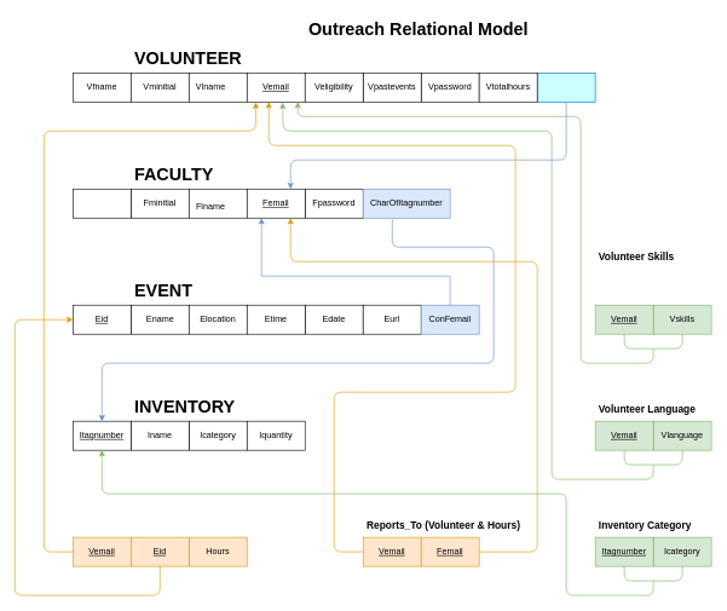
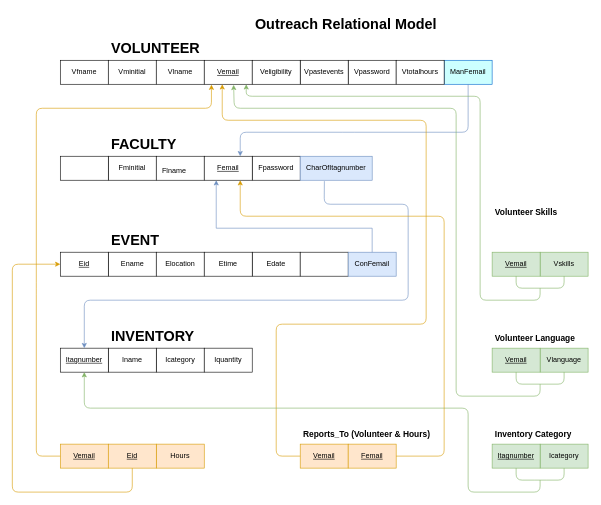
  <mxCell id="0" />
  <mxCell id="1" parent="0" />
  <mxCell id="2" value="" style="rounded=0;whiteSpace=wrap;html=1;" parent="1" vertex="1"><mxGeometry x="260" y="580" width="80" height="40" as="geometry" /></mxCell>
  <mxCell id="3" value="" style="rounded=0;whiteSpace=wrap;html=1;" parent="1" vertex="1"><mxGeometry x="100" y="100" width="80" height="40" as="geometry" /></mxCell>
  <mxCell id="4" value="&lt;h1&gt;VOLUNTEER&lt;/h1&gt;" style="text;html=1;strokeColor=none;fillColor=none;spacing=5;spacingTop=-20;whiteSpace=wrap;overflow=hidden;rounded=0;" parent="1" vertex="1"><mxGeometry x="180" y="60" width="160" height="40" as="geometry" /></mxCell>
  <mxCell id="5" value="Vfname" style="text;html=1;strokeColor=none;fillColor=none;align=center;verticalAlign=middle;whiteSpace=wrap;rounded=0;" parent="1" vertex="1"><mxGeometry x="120" y="110" width="40" height="20" as="geometry" /></mxCell>
  <mxCell id="6" value="" style="rounded=0;whiteSpace=wrap;html=1;" parent="1" vertex="1"><mxGeometry x="180" y="100" width="80" height="40" as="geometry" /></mxCell>
  <mxCell id="7" value="" style="rounded=0;whiteSpace=wrap;html=1;" parent="1" vertex="1"><mxGeometry x="580" y="100" width="80" height="40" as="geometry" /></mxCell>
  <mxCell id="8" value="" style="rounded=0;whiteSpace=wrap;html=1;strokeColor=#0066CC;fillColor=#CCFFFF;" parent="1" vertex="1"><mxGeometry x="740" y="100" width="80" height="40" as="geometry" /></mxCell>
  <mxCell id="9" value="" style="rounded=0;whiteSpace=wrap;html=1;" parent="1" vertex="1"><mxGeometry x="260" y="100" width="80" height="40" as="geometry" /></mxCell>
  <mxCell id="10" value="" style="rounded=0;whiteSpace=wrap;html=1;" parent="1" vertex="1"><mxGeometry x="660" y="100" width="80" height="40" as="geometry" /></mxCell>
  <mxCell id="11" value="" style="rounded=0;whiteSpace=wrap;html=1;" parent="1" vertex="1"><mxGeometry x="500" y="100" width="80" height="40" as="geometry" /></mxCell>
  <mxCell id="12" value="" style="rounded=0;whiteSpace=wrap;html=1;" parent="1" vertex="1"><mxGeometry x="340" y="100" width="80" height="40" as="geometry" /></mxCell>
  <mxCell id="13" value="" style="rounded=0;whiteSpace=wrap;html=1;" parent="1" vertex="1"><mxGeometry x="420" y="100" width="80" height="40" as="geometry" /></mxCell>
  <mxCell id="14" value="Vminitial" style="text;html=1;strokeColor=none;fillColor=none;align=center;verticalAlign=middle;whiteSpace=wrap;rounded=0;" parent="1" vertex="1"><mxGeometry x="200" y="110" width="40" height="20" as="geometry" /></mxCell>
- <mxCell id="15" value="Vlname" style="text;html=1;strokeColor=none;fillColor=none;align=center;verticalAlign=middle;whiteSpace=wrap;rounded=0;" parent="1" vertex="1"><mxGeometry x="270" y="110" width="40" height="20" as="geometry" /></mxCell>
+ <mxCell id="15" value="Vlname" style="text;html=1;strokeColor=none;fillColor=none;align=center;verticalAlign=middle;whiteSpace=wrap;rounded=0;" parent="1" vertex="1"><mxGeometry x="280" y="110" width="40" height="20" as="geometry" /></mxCell>
  <mxCell id="16" value="Vpastevents" style="text;html=1;strokeColor=none;fillColor=none;align=center;verticalAlign=middle;whiteSpace=wrap;rounded=0;" parent="1" vertex="1"><mxGeometry x="520" y="110" width="40" height="20" as="geometry" /></mxCell>
  <mxCell id="17" value="Veligibility" style="text;html=1;strokeColor=none;fillColor=none;align=center;verticalAlign=middle;whiteSpace=wrap;rounded=0;" parent="1" vertex="1"><mxGeometry x="440" y="110" width="40" height="20" as="geometry" /></mxCell>
  <mxCell id="18" value="&lt;u&gt;Vemail&lt;/u&gt;" style="text;html=1;strokeColor=none;fillColor=none;align=center;verticalAlign=middle;whiteSpace=wrap;rounded=0;" parent="1" vertex="1"><mxGeometry x="360" y="110" width="40" height="20" as="geometry" /></mxCell>
  <mxCell id="19" value="Vpassword" style="text;html=1;strokeColor=none;fillColor=none;align=center;verticalAlign=middle;whiteSpace=wrap;rounded=0;" parent="1" vertex="1"><mxGeometry x="600" y="110" width="40" height="20" as="geometry" /></mxCell>
  <mxCell id="20" value="Vtotalhours" style="text;html=1;strokeColor=none;fillColor=none;align=center;verticalAlign=middle;whiteSpace=wrap;rounded=0;" parent="1" vertex="1"><mxGeometry x="680" y="110" width="40" height="20" as="geometry" /></mxCell>
  <mxCell id="21" value="" style="rounded=0;whiteSpace=wrap;html=1;" parent="1" vertex="1"><mxGeometry x="420" y="260" width="80" height="40" as="geometry" /></mxCell>
  <mxCell id="22" value="" style="rounded=0;whiteSpace=wrap;html=1;" parent="1" vertex="1"><mxGeometry x="180" y="260" width="80" height="40" as="geometry" /></mxCell>
  <mxCell id="23" value="" style="rounded=0;whiteSpace=wrap;html=1;" parent="1" vertex="1"><mxGeometry x="260" y="260" width="80" height="40" as="geometry" /></mxCell>
  <mxCell id="24" value="" style="rounded=0;whiteSpace=wrap;html=1;" parent="1" vertex="1"><mxGeometry x="340" y="260" width="80" height="40" as="geometry" /></mxCell>
  <mxCell id="25" value="" style="rounded=0;whiteSpace=wrap;html=1;" parent="1" vertex="1"><mxGeometry x="100" y="260" width="80" height="40" as="geometry" /></mxCell>
  <mxCell id="26" value="&lt;h1&gt;FACULTY&lt;/h1&gt;" style="text;html=1;strokeColor=none;fillColor=none;spacing=5;spacingTop=-20;whiteSpace=wrap;overflow=hidden;rounded=0;" parent="1" vertex="1"><mxGeometry x="180" y="220" width="130" height="40" as="geometry" /></mxCell>
  <mxCell id="27" value="" style="rounded=0;whiteSpace=wrap;html=1;" parent="1" vertex="1"><mxGeometry x="420" y="420" width="80" height="40" as="geometry" /></mxCell>
  <mxCell id="28" value="" style="rounded=0;whiteSpace=wrap;html=1;" parent="1" vertex="1"><mxGeometry x="180" y="420" width="80" height="40" as="geometry" /></mxCell>
  <mxCell id="29" value="" style="rounded=0;whiteSpace=wrap;html=1;" parent="1" vertex="1"><mxGeometry x="260" y="420" width="80" height="40" as="geometry" /></mxCell>
  <mxCell id="30" value="" style="rounded=0;whiteSpace=wrap;html=1;" parent="1" vertex="1"><mxGeometry x="340" y="420" width="80" height="40" as="geometry" /></mxCell>
  <mxCell id="31" value="" style="rounded=0;whiteSpace=wrap;html=1;" parent="1" vertex="1"><mxGeometry x="100" y="420" width="80" height="40" as="geometry" /></mxCell>
  <mxCell id="32" value="&lt;h1&gt;EVENT&lt;/h1&gt;" style="text;html=1;strokeColor=none;fillColor=none;spacing=5;spacingTop=-20;whiteSpace=wrap;overflow=hidden;rounded=0;" parent="1" vertex="1"><mxGeometry x="180" y="380" width="130" height="40" as="geometry" /></mxCell>
  <mxCell id="33" value="" style="rounded=0;whiteSpace=wrap;html=1;" parent="1" vertex="1"><mxGeometry x="500" y="420" width="80" height="40" as="geometry" /></mxCell>
  <mxCell id="34" value="" style="rounded=0;whiteSpace=wrap;html=1;strokeColor=#6c8ebf;fillColor=#dae8fc;" parent="1" vertex="1"><mxGeometry x="500" y="260" width="120" height="40" as="geometry" /></mxCell>
  <mxCell id="35" value="" style="rounded=0;whiteSpace=wrap;html=1;strokeColor=#6c8ebf;fillColor=#dae8fc;" parent="1" vertex="1"><mxGeometry x="580" y="420" width="80" height="40" as="geometry" /></mxCell>
  <mxCell id="36" value="" style="rounded=0;whiteSpace=wrap;html=1;" parent="1" vertex="1"><mxGeometry x="180" y="580" width="80" height="40" as="geometry" /></mxCell>
  <mxCell id="37" value="" style="rounded=0;whiteSpace=wrap;html=1;fillColor=#ffe6cc;strokeColor=#d79b00;" parent="1" vertex="1"><mxGeometry x="260" y="740" width="80" height="40" as="geometry" /></mxCell>
  <mxCell id="38" value="" style="rounded=0;whiteSpace=wrap;html=1;" parent="1" vertex="1"><mxGeometry x="340" y="580" width="80" height="40" as="geometry" /></mxCell>
  <mxCell id="39" value="" style="rounded=0;whiteSpace=wrap;html=1;" parent="1" vertex="1"><mxGeometry x="100" y="580" width="80" height="40" as="geometry" /></mxCell>
  <mxCell id="40" value="&lt;h1&gt;INVENTORY&lt;/h1&gt;" style="text;html=1;strokeColor=none;fillColor=none;spacing=5;spacingTop=-20;whiteSpace=wrap;overflow=hidden;rounded=0;" parent="1" vertex="1"><mxGeometry x="180" y="540" width="160" height="40" as="geometry" /></mxCell>
  <mxCell id="41" value="Fminitial" style="text;html=1;strokeColor=none;fillColor=none;align=center;verticalAlign=middle;whiteSpace=wrap;rounded=0;" parent="1" vertex="1"><mxGeometry x="200" y="270" width="40" height="20" as="geometry" /></mxCell>
  <mxCell id="42" value="Flname" style="text;html=1;strokeColor=none;fillColor=none;align=center;verticalAlign=middle;whiteSpace=wrap;rounded=0;" parent="1" vertex="1"><mxGeometry x="270" y="275" width="40" height="20" as="geometry" /></mxCell>
  <mxCell id="43" value="&lt;u&gt;Femail&lt;/u&gt;" style="text;html=1;strokeColor=none;fillColor=none;align=center;verticalAlign=middle;whiteSpace=wrap;rounded=0;" parent="1" vertex="1"><mxGeometry x="360" y="270" width="40" height="20" as="geometry" /></mxCell>
  <mxCell id="44" value="Fpassword" style="text;html=1;strokeColor=none;fillColor=none;align=center;verticalAlign=middle;whiteSpace=wrap;rounded=0;" parent="1" vertex="1"><mxGeometry x="440" y="270" width="40" height="20" as="geometry" /></mxCell>
  <mxCell id="45" value="CharOfItagnumber" style="text;html=1;strokeColor=none;fillColor=none;align=center;verticalAlign=middle;whiteSpace=wrap;rounded=0;" parent="1" vertex="1"><mxGeometry x="540" y="270" width="40" height="20" as="geometry" /></mxCell>
  <mxCell id="46" value="&lt;u&gt;Eid&lt;/u&gt;" style="text;html=1;strokeColor=none;fillColor=none;align=center;verticalAlign=middle;whiteSpace=wrap;rounded=0;" parent="1" vertex="1"><mxGeometry x="120" y="430" width="40" height="20" as="geometry" /></mxCell>
  <mxCell id="47" value="Ename" style="text;html=1;align=center;verticalAlign=middle;resizable=0;points=[];autosize=1;" parent="1" vertex="1"><mxGeometry x="195" y="430" width="50" height="20" as="geometry" /></mxCell>
  <mxCell id="48" value="Elocation" style="text;html=1;strokeColor=none;fillColor=none;align=center;verticalAlign=middle;whiteSpace=wrap;rounded=0;" parent="1" vertex="1"><mxGeometry x="280" y="430" width="40" height="20" as="geometry" /></mxCell>
  <mxCell id="49" value="Etime" style="text;html=1;strokeColor=none;fillColor=none;align=center;verticalAlign=middle;whiteSpace=wrap;rounded=0;" parent="1" vertex="1"><mxGeometry x="360" y="430" width="40" height="20" as="geometry" /></mxCell>
  <mxCell id="50" value="Edate" style="text;html=1;strokeColor=none;fillColor=none;align=center;verticalAlign=middle;whiteSpace=wrap;rounded=0;" parent="1" vertex="1"><mxGeometry x="440" y="430" width="40" height="20" as="geometry" /></mxCell>
- <mxCell id="51" value="Eurl" style="text;html=1;strokeColor=none;fillColor=none;align=center;verticalAlign=middle;whiteSpace=wrap;rounded=0;" parent="1" vertex="1"><mxGeometry x="520" y="430" width="40" height="20" as="geometry" /></mxCell>
+ <mxCell id="52" value="ManFemail" style="text;html=1;strokeColor=none;fillColor=none;align=center;verticalAlign=middle;whiteSpace=wrap;rounded=0;" parent="1" vertex="1"><mxGeometry x="760" y="110" width="40" height="20" as="geometry" /></mxCell>
  <mxCell id="53" value="ConFemail" style="text;html=1;strokeColor=none;fillColor=none;align=center;verticalAlign=middle;whiteSpace=wrap;rounded=0;" parent="1" vertex="1"><mxGeometry x="600" y="430" width="40" height="20" as="geometry" /></mxCell>
  <mxCell id="54" value="&lt;u&gt;Itagnumber&lt;/u&gt;" style="text;html=1;strokeColor=none;fillColor=none;align=center;verticalAlign=middle;whiteSpace=wrap;rounded=0;" parent="1" vertex="1"><mxGeometry x="120" y="590" width="40" height="20" as="geometry" /></mxCell>
  <mxCell id="55" value="Iname" style="text;html=1;strokeColor=none;fillColor=none;align=center;verticalAlign=middle;whiteSpace=wrap;rounded=0;" parent="1" vertex="1"><mxGeometry x="200" y="590" width="40" height="20" as="geometry" /></mxCell>
  <mxCell id="56" value="Icategory" style="text;html=1;strokeColor=none;fillColor=none;align=center;verticalAlign=middle;whiteSpace=wrap;rounded=0;" parent="1" vertex="1"><mxGeometry x="280" y="590" width="40" height="20" as="geometry" /></mxCell>
  <mxCell id="57" value="Iquantity" style="text;html=1;strokeColor=none;fillColor=none;align=center;verticalAlign=middle;whiteSpace=wrap;rounded=0;" parent="1" vertex="1"><mxGeometry x="360" y="590" width="40" height="20" as="geometry" /></mxCell>
  <mxCell id="58" value="" style="rounded=0;whiteSpace=wrap;html=1;fillColor=#ffe6cc;strokeColor=#d79b00;" parent="1" vertex="1"><mxGeometry x="100" y="740" width="80" height="40" as="geometry" /></mxCell>
  <mxCell id="59" value="" style="rounded=0;whiteSpace=wrap;html=1;fillColor=#ffe6cc;strokeColor=#d79b00;" parent="1" vertex="1"><mxGeometry x="180" y="740" width="80" height="40" as="geometry" /></mxCell>
  <mxCell id="60" value="" style="rounded=0;whiteSpace=wrap;html=1;fillColor=#ffe6cc;strokeColor=#d79b00;" parent="1" vertex="1"><mxGeometry x="500" y="740" width="80" height="40" as="geometry" /></mxCell>
  <mxCell id="61" value="" style="rounded=0;whiteSpace=wrap;html=1;fillColor=#ffe6cc;strokeColor=#d79b00;" parent="1" vertex="1"><mxGeometry x="580" y="740" width="80" height="40" as="geometry" /></mxCell>
  <mxCell id="62" value="&lt;h1&gt;&lt;font style=&quot;font-size: 14px&quot;&gt;Volunteer Language&lt;/font&gt;&lt;/h1&gt;" style="text;html=1;strokeColor=none;fillColor=none;spacing=5;spacingTop=-20;whiteSpace=wrap;overflow=hidden;rounded=0;" parent="1" vertex="1"><mxGeometry x="820" y="540" width="160" height="40" as="geometry" /></mxCell>
  <mxCell id="63" value="" style="rounded=0;whiteSpace=wrap;html=1;fillColor=#d5e8d4;strokeColor=#82b366;" parent="1" vertex="1"><mxGeometry x="900" y="740" width="80" height="40" as="geometry" /></mxCell>
  <mxCell id="64" value="" style="rounded=0;whiteSpace=wrap;html=1;fillColor=#d5e8d4;strokeColor=#82b366;" parent="1" vertex="1"><mxGeometry x="820" y="740" width="80" height="40" as="geometry" /></mxCell>
  <mxCell id="65" value="" style="rounded=0;whiteSpace=wrap;html=1;fillColor=#d5e8d4;strokeColor=#82b366;" parent="1" vertex="1"><mxGeometry x="900" y="580" width="80" height="40" as="geometry" /></mxCell>
  <mxCell id="66" value="" style="rounded=0;whiteSpace=wrap;html=1;fillColor=#d5e8d4;strokeColor=#82b366;" parent="1" vertex="1"><mxGeometry x="820" y="580" width="80" height="40" as="geometry" /></mxCell>
  <mxCell id="67" value="" style="rounded=0;whiteSpace=wrap;html=1;fillColor=#d5e8d4;strokeColor=#82b366;" parent="1" vertex="1"><mxGeometry x="900" y="420" width="80" height="40" as="geometry" /></mxCell>
  <mxCell id="68" value="" style="rounded=0;whiteSpace=wrap;html=1;fillColor=#d5e8d4;strokeColor=#82b366;" parent="1" vertex="1"><mxGeometry x="820" y="420" width="80" height="40" as="geometry" /></mxCell>
  <mxCell id="69" value="&lt;h1&gt;&lt;font style=&quot;font-size: 14px&quot;&gt;Reports_To (Volunteer &amp;amp; Hours)&lt;/font&gt;&lt;/h1&gt;" style="text;html=1;strokeColor=none;fillColor=none;spacing=5;spacingTop=-20;whiteSpace=wrap;overflow=hidden;rounded=0;" parent="1" vertex="1"><mxGeometry x="500" y="700" width="230" height="40" as="geometry" /></mxCell>
  <mxCell id="70" value="&lt;h1&gt;&lt;font style=&quot;font-size: 14px&quot;&gt;Inventory Category&lt;/font&gt;&lt;/h1&gt;" style="text;html=1;strokeColor=none;fillColor=none;spacing=5;spacingTop=-20;whiteSpace=wrap;overflow=hidden;rounded=0;" parent="1" vertex="1"><mxGeometry x="820" y="700" width="160" height="40" as="geometry" /></mxCell>
  <mxCell id="71" value="&lt;h1&gt;&lt;font style=&quot;font-size: 14px&quot;&gt;Volunteer Skills&lt;/font&gt;&lt;/h1&gt;" style="text;html=1;strokeColor=none;fillColor=none;spacing=5;spacingTop=-20;whiteSpace=wrap;overflow=hidden;rounded=0;" parent="1" vertex="1"><mxGeometry x="820" y="330" width="140" height="40" as="geometry" /></mxCell>
  <mxCell id="72" value="&lt;u&gt;Itagnumber&lt;/u&gt;" style="text;html=1;strokeColor=none;fillColor=none;align=center;verticalAlign=middle;whiteSpace=wrap;rounded=0;" parent="1" vertex="1"><mxGeometry x="840" y="750" width="40" height="20" as="geometry" /></mxCell>
  <mxCell id="73" value="Icategory" style="text;html=1;strokeColor=none;fillColor=none;align=center;verticalAlign=middle;whiteSpace=wrap;rounded=0;" parent="1" vertex="1"><mxGeometry x="920" y="750" width="40" height="20" as="geometry" /></mxCell>
  <mxCell id="74" value="&lt;u&gt;Vemail&lt;/u&gt;" style="text;html=1;strokeColor=none;fillColor=none;align=center;verticalAlign=middle;whiteSpace=wrap;rounded=0;" parent="1" vertex="1"><mxGeometry x="840" y="430" width="40" height="20" as="geometry" /></mxCell>
  <mxCell id="75" value="Vemail" style="text;html=1;strokeColor=none;fillColor=none;align=center;verticalAlign=middle;whiteSpace=wrap;rounded=0;fontStyle=4" parent="1" vertex="1"><mxGeometry x="840" y="590" width="40" height="20" as="geometry" /></mxCell>
  <mxCell id="76" value="Vlanguage" style="text;html=1;strokeColor=none;fillColor=none;align=center;verticalAlign=middle;whiteSpace=wrap;rounded=0;" parent="1" vertex="1"><mxGeometry x="920" y="590" width="40" height="20" as="geometry" /></mxCell>
  <mxCell id="77" value="Vskills" style="text;html=1;strokeColor=none;fillColor=none;align=center;verticalAlign=middle;whiteSpace=wrap;rounded=0;" parent="1" vertex="1"><mxGeometry x="920" y="430" width="40" height="20" as="geometry" /></mxCell>
  <mxCell id="78" value="&lt;u&gt;Vemail&lt;/u&gt;" style="text;html=1;strokeColor=none;fillColor=none;align=center;verticalAlign=middle;whiteSpace=wrap;rounded=0;" parent="1" vertex="1"><mxGeometry x="520" y="750" width="40" height="20" as="geometry" /></mxCell>
  <mxCell id="79" value="&lt;u&gt;Femail&lt;/u&gt;" style="text;html=1;strokeColor=none;fillColor=none;align=center;verticalAlign=middle;whiteSpace=wrap;rounded=0;" parent="1" vertex="1"><mxGeometry x="600" y="750" width="40" height="20" as="geometry" /></mxCell>
  <mxCell id="80" value="&lt;u&gt;Vemail&lt;/u&gt;" style="text;html=1;strokeColor=none;fillColor=none;align=center;verticalAlign=middle;whiteSpace=wrap;rounded=0;" parent="1" vertex="1"><mxGeometry x="120" y="750" width="40" height="20" as="geometry" /></mxCell>
  <mxCell id="81" value="&lt;u&gt;Eid&lt;/u&gt;" style="text;html=1;strokeColor=none;fillColor=none;align=center;verticalAlign=middle;whiteSpace=wrap;rounded=0;" parent="1" vertex="1"><mxGeometry x="200" y="750" width="40" height="20" as="geometry" /></mxCell>
  <mxCell id="82" value="Hours" style="text;html=1;strokeColor=none;fillColor=none;align=center;verticalAlign=middle;whiteSpace=wrap;rounded=0;" parent="1" vertex="1"><mxGeometry x="280" y="750" width="40" height="20" as="geometry" /></mxCell>
  <mxCell id="83" value="" style="endArrow=classic;html=1;exitX=0.5;exitY=1;exitDx=0;exitDy=0;entryX=0.75;entryY=0;entryDx=0;entryDy=0;fillColor=#dae8fc;strokeColor=#6c8ebf;" parent="1" source="8" target="24" edge="1"><mxGeometry width="50" height="50" relative="1" as="geometry"><mxPoint x="780" y="160" as="sourcePoint" /><mxPoint x="390" y="200" as="targetPoint" /><Array as="points"><mxPoint x="780" y="220" /><mxPoint x="580" y="220" /><mxPoint x="400" y="220" /></Array></mxGeometry></mxCell>
  <mxCell id="84" value="" style="edgeStyle=orthogonalEdgeStyle;rounded=0;orthogonalLoop=1;jettySize=auto;html=1;exitX=0.5;exitY=0;exitDx=0;exitDy=0;fillColor=#dae8fc;strokeColor=#6c8ebf;entryX=0.25;entryY=1;entryDx=0;entryDy=0;" parent="1" source="35" target="24" edge="1"><mxGeometry relative="1" as="geometry"><mxPoint x="760" y="330" as="sourcePoint" /><mxPoint x="380" y="330" as="targetPoint" /><Array as="points"><mxPoint x="620" y="380" /><mxPoint x="360" y="380" /></Array></mxGeometry></mxCell>
  <mxCell id="85" value="&lt;span style=&quot;color: rgba(0 , 0 , 0 , 0) ; font-family: monospace ; font-size: 0px&quot;&gt;%3CmxGraphModel%3E%3Croot%3E%3CmxCell%20id%3D%220%22%2F%3E%3CmxCell%20id%3D%221%22%20parent%3D%220%22%2F%3E%3CmxCell%20id%3D%222%22%20value%3D%22%22%20style%3D%22endArrow%3Dclassic%3Bhtml%3D1%3BexitX%3D0.5%3BexitY%3D1%3BexitDx%3D0%3BexitDy%3D0%3BentryX%3D0.5%3BentryY%3D0%3BentryDx%3D0%3BentryDy%3D0%3B%22%20edge%3D%221%22%20parent%3D%221%22%3E%3CmxGeometry%20width%3D%2250%22%20height%3D%2250%22%20relative%3D%221%22%20as%3D%22geometry%22%3E%3CmxPoint%20x%3D%22800%22%20y%3D%22120%22%20as%3D%22sourcePoint%22%2F%3E%3CmxPoint%20x%3D%22400%22%20y%3D%22240%22%20as%3D%22targetPoint%22%2F%3E%3CArray%20as%3D%22points%22%3E%3CmxPoint%20x%3D%22800%22%20y%3D%22160%22%2F%3E%3CmxPoint%20x%3D%22400%22%20y%3D%22160%22%2F%3E%3C%2FArray%3E%3C%2FmxGeometry%3E%3C%2FmxCell%3E%3C%2Froot%3E%3C%2FmxGraphModel%3E&lt;/span&gt;" style="text;html=1;align=center;verticalAlign=middle;resizable=0;points=[];autosize=1;" parent="1" vertex="1"><mxGeometry x="666" y="254" width="20" height="20" as="geometry" /></mxCell>
  <mxCell id="86" value="" style="endArrow=classic;html=1;entryX=0.5;entryY=0;entryDx=0;entryDy=0;exitX=0.336;exitY=1.037;exitDx=0;exitDy=0;exitPerimeter=0;fillColor=#dae8fc;strokeColor=#6c8ebf;" parent="1" source="34" edge="1"><mxGeometry width="50" height="50" relative="1" as="geometry"><mxPoint x="730" y="490" as="sourcePoint" /><mxPoint x="140" y="580" as="targetPoint" /><Array as="points"><mxPoint x="540" y="340" /><mxPoint x="680" y="340" /><mxPoint x="680" y="500" /><mxPoint x="140" y="500" /></Array></mxGeometry></mxCell>
  <mxCell id="87" value="" style="endArrow=classic;html=1;exitX=0;exitY=0.5;exitDx=0;exitDy=0;fillColor=#ffe6cc;strokeColor=#d79b00;entryX=0.15;entryY=1.017;entryDx=0;entryDy=0;entryPerimeter=0;" parent="1" source="58" target="12" edge="1"><mxGeometry width="50" height="50" relative="1" as="geometry"><mxPoint x="100" y="850" as="sourcePoint" /><mxPoint x="510" y="140" as="targetPoint" /><Array as="points"><mxPoint x="60" y="760" /><mxPoint x="60" y="480" /><mxPoint x="60" y="180" /><mxPoint x="352" y="180" /></Array></mxGeometry></mxCell>
  <mxCell id="88" value="" style="endArrow=classic;html=1;exitX=0;exitY=0.5;exitDx=0;exitDy=0;fillColor=#ffe6cc;strokeColor=#d79b00;" parent="1" source="60" edge="1"><mxGeometry width="50" height="50" relative="1" as="geometry"><mxPoint x="10" y="850" as="sourcePoint" /><mxPoint x="370" y="140" as="targetPoint" /><Array as="points"><mxPoint x="460" y="760" /><mxPoint x="460" y="540" /><mxPoint x="710" y="540" /><mxPoint x="710" y="200" /><mxPoint x="370" y="200" /></Array></mxGeometry></mxCell>
  <mxCell id="89" value="" style="endArrow=classic;html=1;entryX=0.5;entryY=1;entryDx=0;entryDy=0;fillColor=#d5e8d4;strokeColor=#82b366;" parent="1" target="39" edge="1"><mxGeometry width="50" height="50" relative="1" as="geometry"><mxPoint x="900" y="800" as="sourcePoint" /><mxPoint x="300" y="650" as="targetPoint" /><Array as="points"><mxPoint x="900" y="820" /><mxPoint x="780" y="820" /><mxPoint x="780" y="680" /><mxPoint x="140" y="680" /></Array></mxGeometry></mxCell>
  <mxCell id="90" value="" style="endArrow=classic;html=1;fillColor=#d5e8d4;strokeColor=#82b366;" parent="1" edge="1"><mxGeometry width="50" height="50" relative="1" as="geometry"><mxPoint x="900" y="640" as="sourcePoint" /><mxPoint x="389" y="141" as="targetPoint" /><Array as="points"><mxPoint x="900" y="660" /><mxPoint x="760" y="660" /><mxPoint x="760" y="180" /><mxPoint x="390" y="180" /></Array></mxGeometry></mxCell>
  <mxCell id="91" value="" style="endArrow=classic;html=1;fillColor=#d5e8d4;strokeColor=#82b366;" parent="1" edge="1"><mxGeometry width="50" height="50" relative="1" as="geometry"><mxPoint x="900" y="480" as="sourcePoint" /><mxPoint x="410" y="140" as="targetPoint" /><Array as="points"><mxPoint x="900" y="500" /><mxPoint x="800" y="500" /><mxPoint x="800" y="160" /><mxPoint x="410" y="160" /></Array></mxGeometry></mxCell>
  <mxCell id="92" value="&lt;h1&gt;Outreach Relational Model&lt;/h1&gt;" style="text;html=1;strokeColor=none;fillColor=none;spacing=5;spacingTop=-20;whiteSpace=wrap;overflow=hidden;rounded=0;" parent="1" vertex="1"><mxGeometry x="420" y="20" width="320" height="40" as="geometry" /></mxCell>
  <mxCell id="93" value="" style="endArrow=none;html=1;fillColor=#d5e8d4;strokeColor=#82b366;" parent="1" edge="1"><mxGeometry width="50" height="50" relative="1" as="geometry"><mxPoint x="860" y="460" as="sourcePoint" /><mxPoint x="940" y="460" as="targetPoint" /><Array as="points"><mxPoint x="860" y="480" /><mxPoint x="900" y="480" /><mxPoint x="940" y="480" /></Array></mxGeometry></mxCell>
  <mxCell id="94" value="" style="endArrow=none;html=1;fillColor=#d5e8d4;strokeColor=#82b366;" parent="1" edge="1"><mxGeometry width="50" height="50" relative="1" as="geometry"><mxPoint x="860" y="620" as="sourcePoint" /><mxPoint x="940" y="620" as="targetPoint" /><Array as="points"><mxPoint x="860" y="640" /><mxPoint x="900" y="640" /><mxPoint x="940" y="640" /></Array></mxGeometry></mxCell>
  <mxCell id="95" value="" style="endArrow=none;html=1;fillColor=#d5e8d4;strokeColor=#82b366;" parent="1" edge="1"><mxGeometry width="50" height="50" relative="1" as="geometry"><mxPoint x="860" y="780" as="sourcePoint" /><mxPoint x="940" y="780" as="targetPoint" /><Array as="points"><mxPoint x="860" y="800" /><mxPoint x="900" y="800" /><mxPoint x="940" y="800" /></Array></mxGeometry></mxCell>
  <mxCell id="96" value="" style="endArrow=classic;html=1;entryX=0;entryY=0.5;entryDx=0;entryDy=0;fillColor=#ffe6cc;strokeColor=#d79b00;" parent="1" target="31" edge="1"><mxGeometry width="50" height="50" relative="1" as="geometry"><mxPoint x="220" y="780" as="sourcePoint" /><mxPoint x="650" y="550" as="targetPoint" /><Array as="points"><mxPoint x="220" y="820" /><mxPoint x="20" y="820" /><mxPoint x="20" y="440" /></Array></mxGeometry></mxCell>
  <mxCell id="97" value="" style="endArrow=classic;html=1;entryX=0.75;entryY=1;entryDx=0;entryDy=0;exitX=1;exitY=0.5;exitDx=0;exitDy=0;fillColor=#ffe6cc;strokeColor=#d79b00;" parent="1" source="61" target="24" edge="1"><mxGeometry width="50" height="50" relative="1" as="geometry"><mxPoint x="740" y="760" as="sourcePoint" /><mxPoint x="360" y="320" as="targetPoint" /><Array as="points"><mxPoint x="740" y="760" /><mxPoint x="740" y="360" /><mxPoint x="400" y="360" /></Array></mxGeometry></mxCell>
